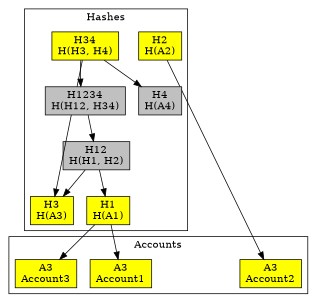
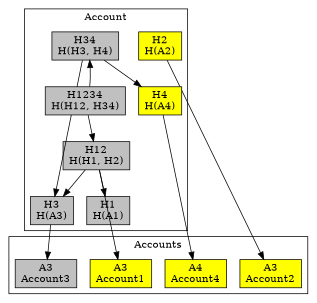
  digraph {
    splines=line
    node [fillcolor=grey shape=rectangle style=filled]
    n1 [fillcolor=yellow label="A3\nAccount1"]
    n2 [fillcolor=yellow label="A3\nAccount2"]
-   n3 [fillcolor=yellow label="A3\nAccount3"]
-   n5 [fillcolor=yellow label="H1\nH(A1)"]
+   n3 [label="A3\nAccount3"]
+   n4 [fillcolor=yellow label="A4\nAccount4"]
+   n5 [label="H1\nH(A1)"]
    n6 [fillcolor=yellow label="H2\nH(A2)"]
-   n7 [fillcolor=yellow label="H3\nH(A3)"]
-   n8 [label="H4\nH(A4)"]
+   n7 [label="H3\nH(A3)"]
+   n8 [fillcolor=yellow label="H4\nH(A4)"]
    n9 [label="H12\nH(H1, H2)"]
-   n10 [fillcolor=yellow label="H34\nH(H3, H4)"]
+   n10 [label="H34\nH(H3, H4)"]
    n11 [label="H1234\nH(H12, H34)"]
    subgraph cluster_1 {
      label=Accounts
      n1
      n2
      n3
+     n4
    }
    subgraph cluster_2 {
-     label=Hashes
+     label=Account
      n5
      n6
      n7
      n8
      n9
      n10
      n11
    }
-   n5 -> n1
+   n9 -> n1
    n6 -> n2
-   n5 -> n3
+   n7 -> n3
+   n8 -> n4
    n9 -> n5
    n9 -> n7
    n10 -> n7
    n10 -> n8
    n11 -> n9
-   n10 -> n11
+   n11 -> n10
  }
